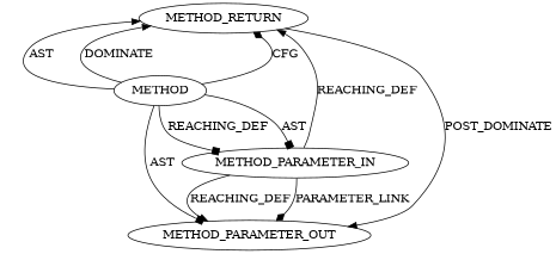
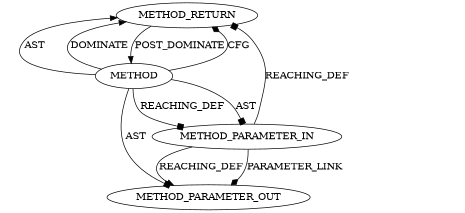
  digraph {
    node [CODE=p1 EVALUATION_STRATEGY=BY_VALUE ORDER=1 TYPE_FULL_NAME=ANY NAME=p1]
    edge [arrowhead=normal]
    n1 [CODE=RET ORDER=2 label=METHOD_RETURN NAME=""]
    n2 [AST_PARENT_FULL_NAME="<global>" AST_PARENT_TYPE=NAMESPACE_BLOCK CODE="<empty>" FILENAME="<empty>" FULL_NAME="<operator>.sizeOf" IS_EXTERNAL=true NAME="<operator>.sizeOf" ORDER=0 label=METHOD EVALUATION_STRATEGY="" TYPE_FULL_NAME=""]
    n3 [INDEX=1 IS_VARIADIC=false label=METHOD_PARAMETER_OUT]
    n4 [INDEX=1 IS_VARIADIC=false label=METHOD_PARAMETER_IN]
-   n1 -> n3 [label=POST_DOMINATE]
+   n1 -> n2 [label=POST_DOMINATE]
    n2 -> n1 [arrowhead=diamond label=CFG]
    n2 -> n1 [label=AST]
    n2 -> n1 [label=DOMINATE]
    n2 -> n3 [arrowhead=box label=AST]
    n2 -> n4 [arrowhead=box label=AST]
    n2 -> n4 [arrowhead=box label=REACHING_DEF]
-   n4 -> n1 [VARIABLE=p1 label=REACHING_DEF]
+   n4 -> n1 [VARIABLE=p1 arrowhead=box label=REACHING_DEF]
    n4 -> n3 [VARIABLE=p1 label=REACHING_DEF]
    n4 -> n3 [arrowhead=diamond label=PARAMETER_LINK]
  }
